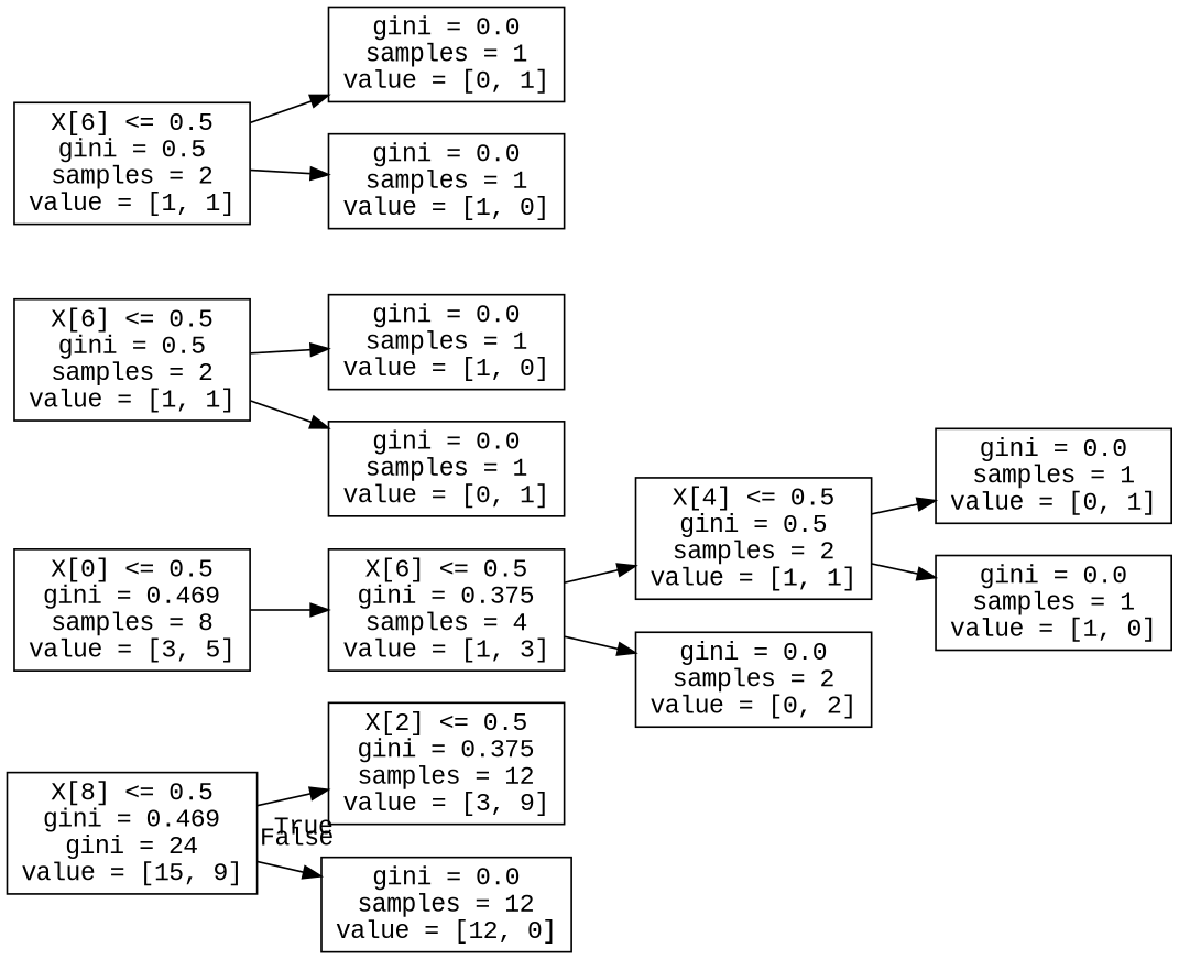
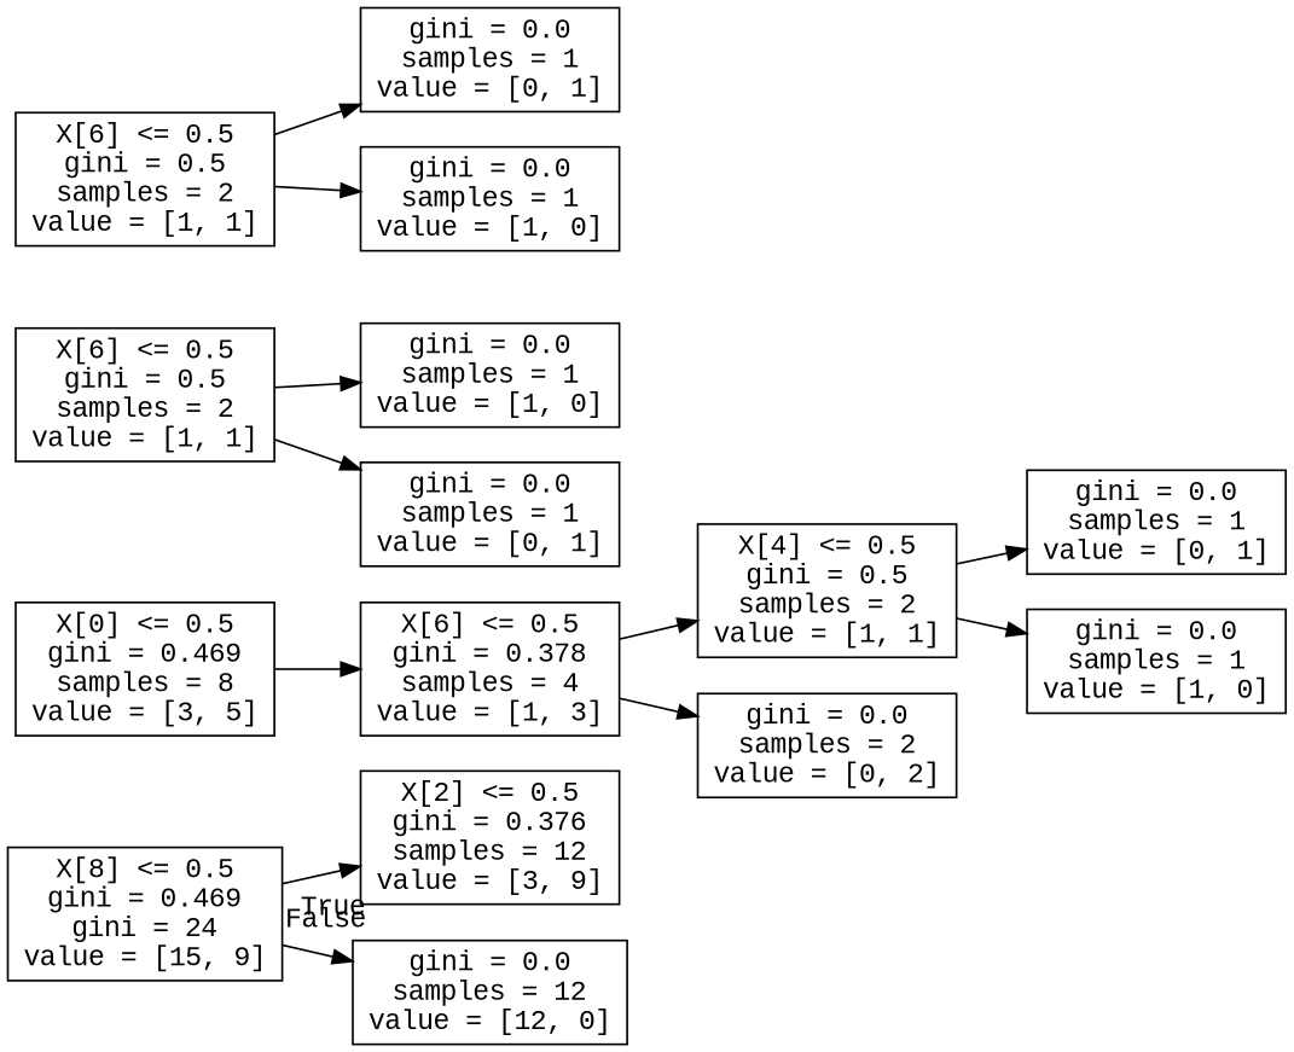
  digraph {
    fontname="Liberation Mono"
    rankdir=LR
    node [fontname="Liberation Mono" shape=box]
    edge [fontname="Liberation Mono"]
    n1 [label="X[8] <= 0.5\ngini = 0.469\ngini = 24\nvalue = [15, 9]"]
-   n2 [label="X[2] <= 0.5\ngini = 0.375\nsamples = 12\nvalue = [3, 9]"]
+   n2 [label="X[2] <= 0.5\ngini = 0.376\nsamples = 12\nvalue = [3, 9]"]
    n3 [label="gini = 0.0\nsamples = 12\nvalue = [12, 0]"]
    n4 [label="X[0] <= 0.5\ngini = 0.469\nsamples = 8\nvalue = [3, 5]"]
-   n5 [label="X[6] <= 0.5\ngini = 0.375\nsamples = 4\nvalue = [1, 3]"]
+   n5 [label="X[6] <= 0.5\ngini = 0.378\nsamples = 4\nvalue = [1, 3]"]
    n6 [label="X[4] <= 0.5\ngini = 0.5\nsamples = 2\nvalue = [1, 1]"]
    n7 [label="gini = 0.0\nsamples = 2\nvalue = [0, 2]"]
    n8 [label="X[6] <= 0.5\ngini = 0.5\nsamples = 2\nvalue = [1, 1]"]
    n9 [label="gini = 0.0\nsamples = 1\nvalue = [1, 0]"]
    n10 [label="gini = 0.0\nsamples = 1\nvalue = [0, 1]"]
    n11 [label="X[6] <= 0.5\ngini = 0.5\nsamples = 2\nvalue = [1, 1]"]
    n12 [label="gini = 0.0\nsamples = 1\nvalue = [0, 1]"]
    n13 [label="gini = 0.0\nsamples = 1\nvalue = [1, 0]"]
    n14 [label="gini = 0.0\nsamples = 1\nvalue = [0, 1]"]
    n15 [label="gini = 0.0\nsamples = 1\nvalue = [1, 0]"]
    n1 -> n2 [headlabel=True labelangle=45 labeldistance=2.5]
    n1 -> n3 [headlabel=False labelangle=-45 labeldistance=2.5]
    n4 -> n5
    n5 -> n6
    n5 -> n7
    n6 -> n14
    n6 -> n15
    n8 -> n9
    n8 -> n10
    n11 -> n12
    n11 -> n13
  }
